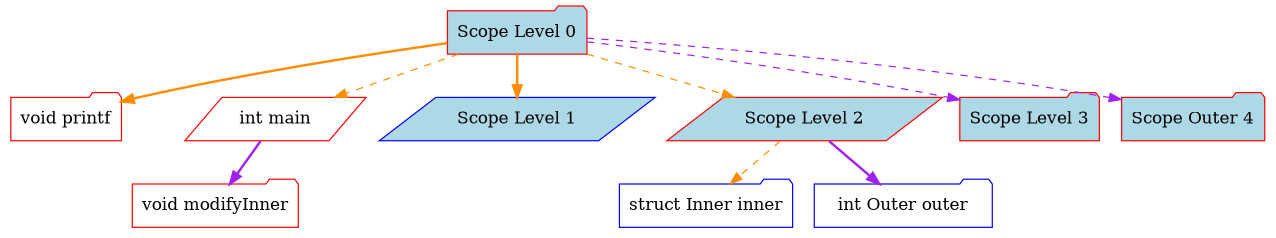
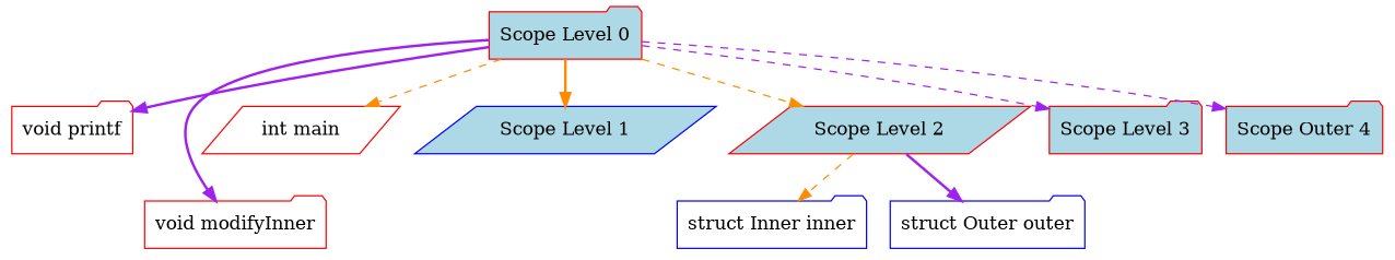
  digraph {
    node [color=red fillcolor=lightblue shape=folder style=filled]
    edge [color=darkorange style=dashed]
    n1 [label="Scope Level 0"]
    n2 [fillcolor=white label="void printf"]
    n3 [fillcolor=white label="void modifyInner"]
    n4 [fillcolor=white label="int main" shape=parallelogram]
    n5 [color=blue label="Scope Level 1" shape=parallelogram]
    n6 [label="Scope Level 2" shape=parallelogram]
    n7 [label="Scope Level 3"]
    n8 [label="Scope Outer 4"]
    n9 [color=blue fillcolor=white label="struct Inner inner"]
-   n10 [color=blue fillcolor=white label="int Outer outer"]
-   n1 -> n2 [style=bold]
-   n4 -> n3 [color=purple style=bold]
+   n10 [color=blue fillcolor=white label="struct Outer outer"]
+   n1 -> n2 [color=purple style=bold]
+   n1 -> n3 [color=purple style=bold]
    n1 -> n4
    n1 -> n5 [style=bold]
    n1 -> n6
    n1 -> n7 [color=purple]
    n1 -> n8 [color=purple]
    n6 -> n9
    n6 -> n10 [color=purple style=bold]
  }
